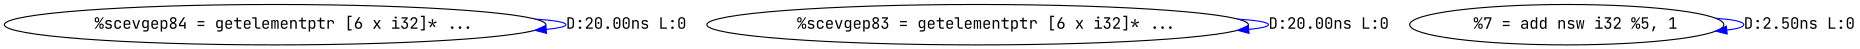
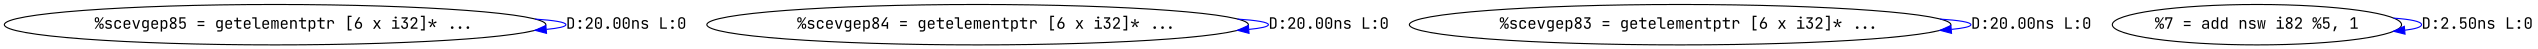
  digraph {
    fontname="JetBrains Mono"
    node [fontname="JetBrains Mono"]
    edge [color=blue fontname="JetBrains Mono"]
+   n1 [label="  %scevgep85 = getelementptr [6 x i32]* ..."]
    n2 [label="  %scevgep84 = getelementptr [6 x i32]* ..."]
    n3 [label="  %scevgep83 = getelementptr [6 x i32]* ..."]
-   n4 [label="  %7 = add nsw i32 %5, 1"]
+   n4 [label="%7 = add nsw i82 %5, 1"]
+   n1 -> n1 [label="D:20.00ns L:0"]
    n2 -> n2 [label="D:20.00ns L:0"]
    n3 -> n3 [label="D:20.00ns L:0"]
    n4 -> n4 [label="D:2.50ns L:0"]
  }
